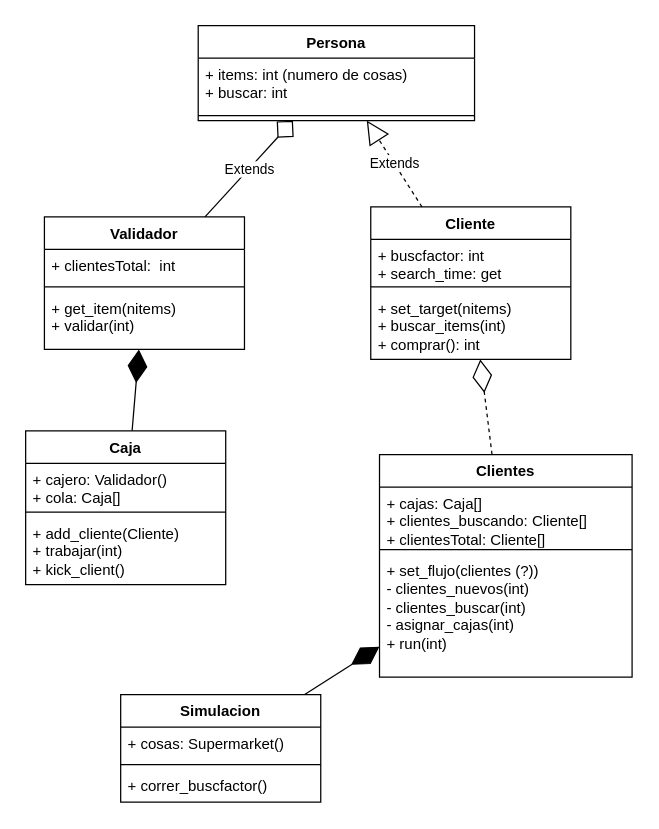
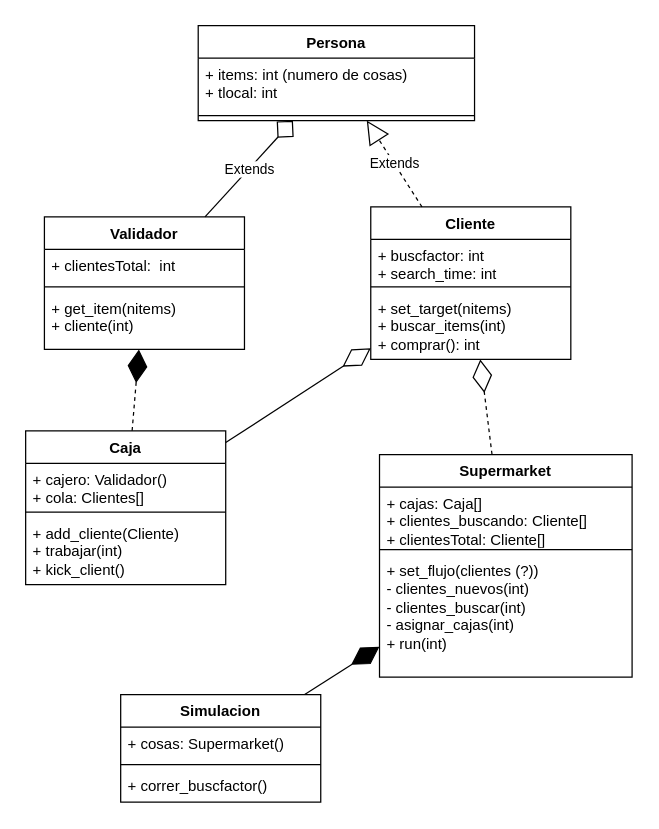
  <mxCell id="0" />
  <mxCell id="1" parent="0" />
  <mxCell id="2" value="Persona" style="swimlane;fontStyle=1;align=center;verticalAlign=top;childLayout=stackLayout;horizontal=1;startSize=26;horizontalStack=0;resizeParent=1;resizeParentMax=0;resizeLast=0;collapsible=1;marginBottom=0;whiteSpace=wrap;html=1;" vertex="1" parent="1"><mxGeometry x="158" y="20" width="221" height="76" as="geometry" /></mxCell>
- <mxCell id="3" value="&lt;div&gt;+ items: int (numero de cosas)&lt;br&gt;&lt;/div&gt;&lt;div&gt;+ buscar: int&lt;br&gt;&lt;/div&gt;" style="text;strokeColor=none;fillColor=none;align=left;verticalAlign=top;spacingLeft=4;spacingRight=4;overflow=hidden;rotatable=0;points=[[0,0.5],[1,0.5]];portConstraint=eastwest;whiteSpace=wrap;html=1;" vertex="1" parent="2"><mxGeometry y="26" width="221" height="42" as="geometry" /></mxCell>
+ <mxCell id="3" value="&lt;div&gt;+ items: int (numero de cosas)&lt;br&gt;&lt;/div&gt;&lt;div&gt;+ tlocal: int&lt;br&gt;&lt;/div&gt;" style="text;strokeColor=none;fillColor=none;align=left;verticalAlign=top;spacingLeft=4;spacingRight=4;overflow=hidden;rotatable=0;points=[[0,0.5],[1,0.5]];portConstraint=eastwest;whiteSpace=wrap;html=1;" vertex="1" parent="2"><mxGeometry y="26" width="221" height="42" as="geometry" /></mxCell>
  <mxCell id="4" value="" style="line;strokeWidth=1;fillColor=none;align=left;verticalAlign=middle;spacingTop=-1;spacingLeft=3;spacingRight=3;rotatable=0;labelPosition=right;points=[];portConstraint=eastwest;strokeColor=inherit;" vertex="1" parent="2"><mxGeometry y="68" width="221" height="8" as="geometry" /></mxCell>
  <mxCell id="5" value="Validador" style="swimlane;fontStyle=1;align=center;verticalAlign=top;childLayout=stackLayout;horizontal=1;startSize=26;horizontalStack=0;resizeParent=1;resizeParentMax=0;resizeLast=0;collapsible=1;marginBottom=0;whiteSpace=wrap;html=1;" vertex="1" parent="1"><mxGeometry x="35" y="173" width="160" height="106" as="geometry" /></mxCell>
  <mxCell id="6" value="+ clientesTotal:&amp;nbsp; int" style="text;strokeColor=none;fillColor=none;align=left;verticalAlign=top;spacingLeft=4;spacingRight=4;overflow=hidden;rotatable=0;points=[[0,0.5],[1,0.5]];portConstraint=eastwest;whiteSpace=wrap;html=1;" vertex="1" parent="5"><mxGeometry y="26" width="160" height="26" as="geometry" /></mxCell>
  <mxCell id="7" value="" style="line;strokeWidth=1;fillColor=none;align=left;verticalAlign=middle;spacingTop=-1;spacingLeft=3;spacingRight=3;rotatable=0;labelPosition=right;points=[];portConstraint=eastwest;strokeColor=inherit;" vertex="1" parent="5"><mxGeometry y="52" width="160" height="8" as="geometry" /></mxCell>
- <mxCell id="8" value="&lt;div&gt;+ get_item(nitems)&lt;/div&gt;&lt;div&gt;+ validar(int)&lt;/div&gt;" style="text;strokeColor=none;fillColor=none;align=left;verticalAlign=top;spacingLeft=4;spacingRight=4;overflow=hidden;rotatable=0;points=[[0,0.5],[1,0.5]];portConstraint=eastwest;whiteSpace=wrap;html=1;" vertex="1" parent="5"><mxGeometry y="60" width="160" height="46" as="geometry" /></mxCell>
+ <mxCell id="8" value="&lt;div&gt;+ get_item(nitems)&lt;/div&gt;&lt;div&gt;+ cliente(int)&lt;/div&gt;" style="text;strokeColor=none;fillColor=none;align=left;verticalAlign=top;spacingLeft=4;spacingRight=4;overflow=hidden;rotatable=0;points=[[0,0.5],[1,0.5]];portConstraint=eastwest;whiteSpace=wrap;html=1;" vertex="1" parent="5"><mxGeometry y="60" width="160" height="46" as="geometry" /></mxCell>
  <mxCell id="9" value="Extends" style="endArrow=diamond;endSize=16;endFill=0;html=1;rounded=0;" edge="1" parent="1" source="5" target="2"><mxGeometry width="160" relative="1" as="geometry"><mxPoint x="267" y="163" as="sourcePoint" /><mxPoint x="427" y="163" as="targetPoint" /></mxGeometry></mxCell>
  <mxCell id="10" value="Cliente" style="swimlane;fontStyle=1;align=center;verticalAlign=top;childLayout=stackLayout;horizontal=1;startSize=26;horizontalStack=0;resizeParent=1;resizeParentMax=0;resizeLast=0;collapsible=1;marginBottom=0;whiteSpace=wrap;html=1;" vertex="1" parent="1"><mxGeometry x="296" y="165" width="160" height="122" as="geometry" /></mxCell>
- <mxCell id="11" value="&lt;div&gt;+ buscfactor: int&lt;/div&gt;&lt;div&gt;+ search_time: get&lt;br&gt;&lt;/div&gt;" style="text;strokeColor=none;fillColor=none;align=left;verticalAlign=top;spacingLeft=4;spacingRight=4;overflow=hidden;rotatable=0;points=[[0,0.5],[1,0.5]];portConstraint=eastwest;whiteSpace=wrap;html=1;" vertex="1" parent="10"><mxGeometry y="26" width="160" height="34" as="geometry" /></mxCell>
+ <mxCell id="11" value="&lt;div&gt;+ buscfactor: int&lt;/div&gt;&lt;div&gt;+ search_time: int&lt;br&gt;&lt;/div&gt;" style="text;strokeColor=none;fillColor=none;align=left;verticalAlign=top;spacingLeft=4;spacingRight=4;overflow=hidden;rotatable=0;points=[[0,0.5],[1,0.5]];portConstraint=eastwest;whiteSpace=wrap;html=1;" vertex="1" parent="10"><mxGeometry y="26" width="160" height="34" as="geometry" /></mxCell>
  <mxCell id="12" value="" style="line;strokeWidth=1;fillColor=none;align=left;verticalAlign=middle;spacingTop=-1;spacingLeft=3;spacingRight=3;rotatable=0;labelPosition=right;points=[];portConstraint=eastwest;strokeColor=inherit;" vertex="1" parent="10"><mxGeometry y="60" width="160" height="8" as="geometry" /></mxCell>
  <mxCell id="13" value="&lt;div&gt;+ set_target(nitems)&lt;br&gt;&lt;/div&gt;&lt;div&gt;+ buscar_items(int)&lt;/div&gt;&lt;div&gt;+ comprar(): int&lt;br&gt;&lt;/div&gt;" style="text;strokeColor=none;fillColor=none;align=left;verticalAlign=top;spacingLeft=4;spacingRight=4;overflow=hidden;rotatable=0;points=[[0,0.5],[1,0.5]];portConstraint=eastwest;whiteSpace=wrap;html=1;" vertex="1" parent="10"><mxGeometry y="68" width="160" height="54" as="geometry" /></mxCell>
  <mxCell id="14" value="Extends" style="endArrow=block;endSize=16;endFill=0;html=1;rounded=0;dashed=1;" edge="1" parent="1" source="10" target="2"><mxGeometry width="160" relative="1" as="geometry"><mxPoint x="203" y="152" as="sourcePoint" /><mxPoint x="363" y="152" as="targetPoint" /></mxGeometry></mxCell>
  <mxCell id="15" value="Caja" style="swimlane;fontStyle=1;align=center;verticalAlign=top;childLayout=stackLayout;horizontal=1;startSize=26;horizontalStack=0;resizeParent=1;resizeParentMax=0;resizeLast=0;collapsible=1;marginBottom=0;whiteSpace=wrap;html=1;" vertex="1" parent="1"><mxGeometry x="20" y="344" width="160" height="123" as="geometry" /></mxCell>
- <mxCell id="16" value="&lt;div&gt;+ cajero: Validador()&lt;/div&gt;&lt;div&gt;+ cola: Caja[]&lt;br&gt;&lt;/div&gt;" style="text;strokeColor=none;fillColor=none;align=left;verticalAlign=top;spacingLeft=4;spacingRight=4;overflow=hidden;rotatable=0;points=[[0,0.5],[1,0.5]];portConstraint=eastwest;whiteSpace=wrap;html=1;" vertex="1" parent="15"><mxGeometry y="26" width="160" height="35" as="geometry" /></mxCell>
+ <mxCell id="16" value="&lt;div&gt;+ cajero: Validador()&lt;/div&gt;&lt;div&gt;+ cola: Clientes[]&lt;br&gt;&lt;/div&gt;" style="text;strokeColor=none;fillColor=none;align=left;verticalAlign=top;spacingLeft=4;spacingRight=4;overflow=hidden;rotatable=0;points=[[0,0.5],[1,0.5]];portConstraint=eastwest;whiteSpace=wrap;html=1;" vertex="1" parent="15"><mxGeometry y="26" width="160" height="35" as="geometry" /></mxCell>
  <mxCell id="17" value="" style="line;strokeWidth=1;fillColor=none;align=left;verticalAlign=middle;spacingTop=-1;spacingLeft=3;spacingRight=3;rotatable=0;labelPosition=right;points=[];portConstraint=eastwest;strokeColor=inherit;" vertex="1" parent="15"><mxGeometry y="61" width="160" height="8" as="geometry" /></mxCell>
  <mxCell id="18" value="&lt;div&gt;+ add_cliente(Cliente)&lt;/div&gt;&lt;div&gt;+ trabajar(int)&lt;br&gt;&lt;/div&gt;&lt;div&gt;+ kick_client()&lt;br&gt;&lt;/div&gt;" style="text;strokeColor=none;fillColor=none;align=left;verticalAlign=top;spacingLeft=4;spacingRight=4;overflow=hidden;rotatable=0;points=[[0,0.5],[1,0.5]];portConstraint=eastwest;whiteSpace=wrap;html=1;" vertex="1" parent="15"><mxGeometry y="69" width="160" height="54" as="geometry" /></mxCell>
- <mxCell id="19" value="" style="endArrow=diamondThin;endFill=1;endSize=24;html=1;rounded=0;" edge="1" parent="1" source="15" target="5"><mxGeometry width="160" relative="1" as="geometry"><mxPoint x="168" y="379" as="sourcePoint" /><mxPoint x="328" y="379" as="targetPoint" /></mxGeometry></mxCell>
- <mxCell id="21" value="Clientes" style="swimlane;fontStyle=1;align=center;verticalAlign=top;childLayout=stackLayout;horizontal=1;startSize=26;horizontalStack=0;resizeParent=1;resizeParentMax=0;resizeLast=0;collapsible=1;marginBottom=0;whiteSpace=wrap;html=1;" vertex="1" parent="1"><mxGeometry x="303" y="363" width="202" height="178" as="geometry" /></mxCell>
+ <mxCell id="19" value="" style="endArrow=diamondThin;endFill=1;endSize=24;html=1;rounded=0;dashed=1;" edge="1" parent="1" source="15" target="5"><mxGeometry width="160" relative="1" as="geometry"><mxPoint x="168" y="379" as="sourcePoint" /><mxPoint x="328" y="379" as="targetPoint" /></mxGeometry></mxCell>
+ <mxCell id="20" value="" style="endArrow=diamondThin;endFill=0;endSize=24;html=1;rounded=0;" edge="1" parent="1" source="15" target="10"><mxGeometry width="160" relative="1" as="geometry"><mxPoint x="168" y="309" as="sourcePoint" /><mxPoint x="328" y="309" as="targetPoint" /></mxGeometry></mxCell>
+ <mxCell id="21" value="Supermarket" style="swimlane;fontStyle=1;align=center;verticalAlign=top;childLayout=stackLayout;horizontal=1;startSize=26;horizontalStack=0;resizeParent=1;resizeParentMax=0;resizeLast=0;collapsible=1;marginBottom=0;whiteSpace=wrap;html=1;" vertex="1" parent="1"><mxGeometry x="303" y="363" width="202" height="178" as="geometry" /></mxCell>
  <mxCell id="22" value="&lt;div&gt;+ cajas: Caja[]&lt;/div&gt;&lt;div&gt;+ clientes_buscando: Cliente[]&lt;/div&gt;&lt;div&gt;+ clientesTotal: Cliente[]&lt;br&gt;&lt;/div&gt;" style="text;strokeColor=none;fillColor=none;align=left;verticalAlign=top;spacingLeft=4;spacingRight=4;overflow=hidden;rotatable=0;points=[[0,0.5],[1,0.5]];portConstraint=eastwest;whiteSpace=wrap;html=1;" vertex="1" parent="21"><mxGeometry y="26" width="202" height="46" as="geometry" /></mxCell>
  <mxCell id="23" value="" style="line;strokeWidth=1;fillColor=none;align=left;verticalAlign=middle;spacingTop=-1;spacingLeft=3;spacingRight=3;rotatable=0;labelPosition=right;points=[];portConstraint=eastwest;strokeColor=inherit;" vertex="1" parent="21"><mxGeometry y="72" width="202" height="8" as="geometry" /></mxCell>
  <mxCell id="24" value="&lt;div&gt;+ set_flujo(clientes (?))&lt;/div&gt;&lt;div&gt;- clientes_nuevos(int)&lt;/div&gt;&lt;div&gt;- clientes_buscar(int)&lt;/div&gt;&lt;div&gt;- asignar_cajas(int)&lt;/div&gt;&lt;div&gt;+ run(int)&lt;br&gt;&lt;/div&gt;" style="text;strokeColor=none;fillColor=none;align=left;verticalAlign=top;spacingLeft=4;spacingRight=4;overflow=hidden;rotatable=0;points=[[0,0.5],[1,0.5]];portConstraint=eastwest;whiteSpace=wrap;html=1;" vertex="1" parent="21"><mxGeometry y="80" width="202" height="98" as="geometry" /></mxCell>
  <mxCell id="25" value="" style="endArrow=diamondThin;endFill=0;endSize=24;html=1;rounded=0;dashed=1;" edge="1" parent="1" source="21" target="10"><mxGeometry width="160" relative="1" as="geometry"><mxPoint x="139" y="453" as="sourcePoint" /><mxPoint x="368" y="316" as="targetPoint" /></mxGeometry></mxCell>
  <mxCell id="26" value="Simulacion" style="swimlane;fontStyle=1;align=center;verticalAlign=top;childLayout=stackLayout;horizontal=1;startSize=26;horizontalStack=0;resizeParent=1;resizeParentMax=0;resizeLast=0;collapsible=1;marginBottom=0;whiteSpace=wrap;html=1;" vertex="1" parent="1"><mxGeometry x="96" y="555" width="160" height="86" as="geometry" /></mxCell>
  <mxCell id="27" value="&lt;div&gt;+ cosas: Supermarket()&lt;/div&gt;" style="text;strokeColor=none;fillColor=none;align=left;verticalAlign=top;spacingLeft=4;spacingRight=4;overflow=hidden;rotatable=0;points=[[0,0.5],[1,0.5]];portConstraint=eastwest;whiteSpace=wrap;html=1;" vertex="1" parent="26"><mxGeometry y="26" width="160" height="26" as="geometry" /></mxCell>
  <mxCell id="28" value="" style="line;strokeWidth=1;fillColor=none;align=left;verticalAlign=middle;spacingTop=-1;spacingLeft=3;spacingRight=3;rotatable=0;labelPosition=right;points=[];portConstraint=eastwest;strokeColor=inherit;" vertex="1" parent="26"><mxGeometry y="52" width="160" height="8" as="geometry" /></mxCell>
  <mxCell id="29" value="+ correr_buscfactor()" style="text;strokeColor=none;fillColor=none;align=left;verticalAlign=top;spacingLeft=4;spacingRight=4;overflow=hidden;rotatable=0;points=[[0,0.5],[1,0.5]];portConstraint=eastwest;whiteSpace=wrap;html=1;" vertex="1" parent="26"><mxGeometry y="60" width="160" height="26" as="geometry" /></mxCell>
  <mxCell id="30" value="" style="endArrow=diamondThin;endFill=1;endSize=24;html=1;rounded=0;" edge="1" parent="1" source="26" target="21"><mxGeometry width="160" relative="1" as="geometry"><mxPoint x="115" y="505" as="sourcePoint" /><mxPoint x="275" y="505" as="targetPoint" /></mxGeometry></mxCell>
